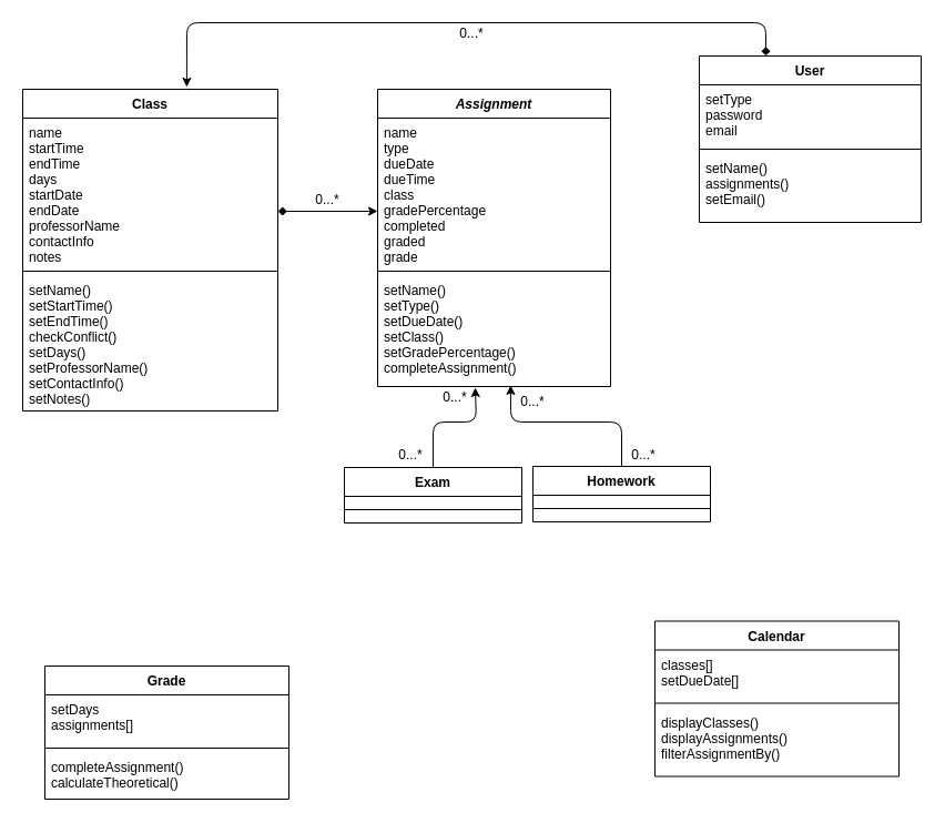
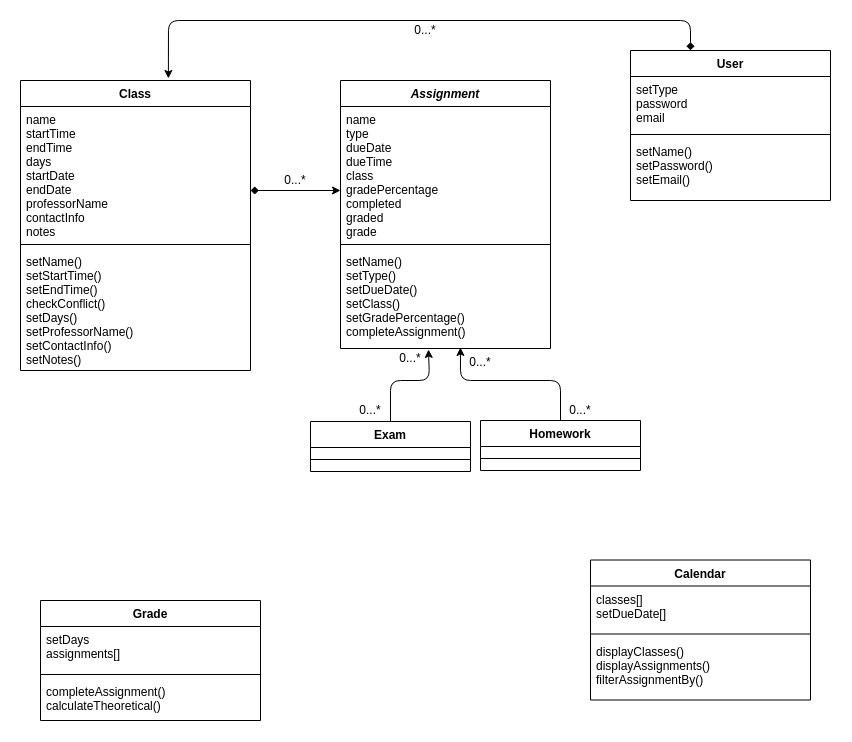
  <mxCell id="0" />
  <mxCell id="1" parent="0" />
  <mxCell id="2" value="Class&#10;" style="swimlane;fontStyle=1;align=center;verticalAlign=top;childLayout=stackLayout;horizontal=1;startSize=26;horizontalStack=0;resizeParent=1;resizeParentMax=0;resizeLast=0;collapsible=1;marginBottom=0;" parent="1" vertex="1"><mxGeometry x="20" y="80" width="230" height="290" as="geometry" /></mxCell>
  <mxCell id="3" value="name&#10;startTime&#10;endTime&#10;days&#10;startDate&#10;endDate&#10;professorName&#10;contactInfo&#10;notes&#10;&#10;&#10;" style="text;strokeColor=none;fillColor=none;align=left;verticalAlign=top;spacingLeft=4;spacingRight=4;overflow=hidden;rotatable=0;points=[[0,0.5],[1,0.5]];portConstraint=eastwest;" parent="2" vertex="1"><mxGeometry y="26" width="230" height="134" as="geometry" /></mxCell>
  <mxCell id="4" value="" style="line;strokeWidth=1;fillColor=none;align=left;verticalAlign=middle;spacingTop=-1;spacingLeft=3;spacingRight=3;rotatable=0;labelPosition=right;points=[];portConstraint=eastwest;" parent="2" vertex="1"><mxGeometry y="160" width="230" height="8" as="geometry" /></mxCell>
  <mxCell id="5" value="setName()&#10;setStartTime()&#10;setEndTime()&#10;checkConflict()&#10;setDays()&#10;setProfessorName()&#10;setContactInfo()&#10;setNotes()&#10;" style="text;strokeColor=none;fillColor=none;align=left;verticalAlign=top;spacingLeft=4;spacingRight=4;overflow=hidden;rotatable=0;points=[[0,0.5],[1,0.5]];portConstraint=eastwest;" parent="2" vertex="1"><mxGeometry y="168" width="230" height="122" as="geometry" /></mxCell>
  <mxCell id="6" value="Assignment" style="swimlane;fontStyle=3;align=center;verticalAlign=top;childLayout=stackLayout;horizontal=1;startSize=26;horizontalStack=0;resizeParent=1;resizeParentMax=0;resizeLast=0;collapsible=1;marginBottom=0;" parent="1" vertex="1"><mxGeometry x="340" y="80" width="210" height="268" as="geometry" /></mxCell>
  <mxCell id="7" value="name&#10;type&#10;dueDate&#10;dueTime&#10;class&#10;gradePercentage&#10;completed&#10;graded&#10;grade&#10;&#10;&#10;&#10;" style="text;strokeColor=none;fillColor=none;align=left;verticalAlign=top;spacingLeft=4;spacingRight=4;overflow=hidden;rotatable=0;points=[[0,0.5],[1,0.5]];portConstraint=eastwest;" parent="6" vertex="1"><mxGeometry y="26" width="210" height="134" as="geometry" /></mxCell>
  <mxCell id="8" value="" style="line;strokeWidth=1;fillColor=none;align=left;verticalAlign=middle;spacingTop=-1;spacingLeft=3;spacingRight=3;rotatable=0;labelPosition=right;points=[];portConstraint=eastwest;" parent="6" vertex="1"><mxGeometry y="160" width="210" height="8" as="geometry" /></mxCell>
  <mxCell id="9" value="setName()&#10;setType()&#10;setDueDate()&#10;setClass()&#10;setGradePercentage()&#10;completeAssignment()&#10;&#10;&#10;&#10;&#10;&#10;" style="text;strokeColor=none;fillColor=none;align=left;verticalAlign=top;spacingLeft=4;spacingRight=4;overflow=hidden;rotatable=0;points=[[0,0.5],[1,0.5]];portConstraint=eastwest;" parent="6" vertex="1"><mxGeometry y="168" width="210" height="100" as="geometry" /></mxCell>
  <mxCell id="10" value="User" style="swimlane;fontStyle=1;align=center;verticalAlign=top;childLayout=stackLayout;horizontal=1;startSize=26;horizontalStack=0;resizeParent=1;resizeParentMax=0;resizeLast=0;collapsible=1;marginBottom=0;" parent="1" vertex="1"><mxGeometry x="630" y="50" width="200" height="150" as="geometry" /></mxCell>
  <mxCell id="11" value="setType&#10;password&#10;email&#10;" style="text;strokeColor=none;fillColor=none;align=left;verticalAlign=top;spacingLeft=4;spacingRight=4;overflow=hidden;rotatable=0;points=[[0,0.5],[1,0.5]];portConstraint=eastwest;" parent="10" vertex="1"><mxGeometry y="26" width="200" height="54" as="geometry" /></mxCell>
  <mxCell id="12" value="" style="line;strokeWidth=1;fillColor=none;align=left;verticalAlign=middle;spacingTop=-1;spacingLeft=3;spacingRight=3;rotatable=0;labelPosition=right;points=[];portConstraint=eastwest;" parent="10" vertex="1"><mxGeometry y="80" width="200" height="8" as="geometry" /></mxCell>
- <mxCell id="13" value="setName()&#10;assignments()&#10;setEmail()&#10;" style="text;strokeColor=none;fillColor=none;align=left;verticalAlign=top;spacingLeft=4;spacingRight=4;overflow=hidden;rotatable=0;points=[[0,0.5],[1,0.5]];portConstraint=eastwest;" parent="10" vertex="1"><mxGeometry y="88" width="200" height="62" as="geometry" /></mxCell>
+ <mxCell id="13" value="setName()&#10;setPassword()&#10;setEmail()&#10;" style="text;strokeColor=none;fillColor=none;align=left;verticalAlign=top;spacingLeft=4;spacingRight=4;overflow=hidden;rotatable=0;points=[[0,0.5],[1,0.5]];portConstraint=eastwest;" parent="10" vertex="1"><mxGeometry y="88" width="200" height="62" as="geometry" /></mxCell>
  <mxCell id="14" value="Grade" style="swimlane;fontStyle=1;align=center;verticalAlign=top;childLayout=stackLayout;horizontal=1;startSize=26;horizontalStack=0;resizeParent=1;resizeParentMax=0;resizeLast=0;collapsible=1;marginBottom=0;" parent="1" vertex="1"><mxGeometry x="40" y="600" width="220" height="120" as="geometry" /></mxCell>
  <mxCell id="15" value="setDays&#10;assignments[]&#10;" style="text;strokeColor=none;fillColor=none;align=left;verticalAlign=top;spacingLeft=4;spacingRight=4;overflow=hidden;rotatable=0;points=[[0,0.5],[1,0.5]];portConstraint=eastwest;" parent="14" vertex="1"><mxGeometry y="26" width="220" height="44" as="geometry" /></mxCell>
  <mxCell id="16" value="" style="line;strokeWidth=1;fillColor=none;align=left;verticalAlign=middle;spacingTop=-1;spacingLeft=3;spacingRight=3;rotatable=0;labelPosition=right;points=[];portConstraint=eastwest;" parent="14" vertex="1"><mxGeometry y="70" width="220" height="8" as="geometry" /></mxCell>
  <mxCell id="17" value="completeAssignment()&#10;calculateTheoretical()&#10;" style="text;strokeColor=none;fillColor=none;align=left;verticalAlign=top;spacingLeft=4;spacingRight=4;overflow=hidden;rotatable=0;points=[[0,0.5],[1,0.5]];portConstraint=eastwest;" parent="14" vertex="1"><mxGeometry y="78" width="220" height="42" as="geometry" /></mxCell>
  <mxCell id="18" value="Calendar" style="swimlane;fontStyle=1;align=center;verticalAlign=top;childLayout=stackLayout;horizontal=1;startSize=26;horizontalStack=0;resizeParent=1;resizeParentMax=0;resizeLast=0;collapsible=1;marginBottom=0;" parent="1" vertex="1"><mxGeometry x="590" y="559.5" width="220" height="140" as="geometry" /></mxCell>
  <mxCell id="19" value="classes[]&#10;setDueDate[]&#10;" style="text;strokeColor=none;fillColor=none;align=left;verticalAlign=top;spacingLeft=4;spacingRight=4;overflow=hidden;rotatable=0;points=[[0,0.5],[1,0.5]];portConstraint=eastwest;" parent="18" vertex="1"><mxGeometry y="26" width="220" height="44" as="geometry" /></mxCell>
  <mxCell id="20" value="" style="line;strokeWidth=1;fillColor=none;align=left;verticalAlign=middle;spacingTop=-1;spacingLeft=3;spacingRight=3;rotatable=0;labelPosition=right;points=[];portConstraint=eastwest;" parent="18" vertex="1"><mxGeometry y="70" width="220" height="8" as="geometry" /></mxCell>
  <mxCell id="21" value="displayClasses()&#10;displayAssignments()&#10;filterAssignmentBy()&#10;" style="text;strokeColor=none;fillColor=none;align=left;verticalAlign=top;spacingLeft=4;spacingRight=4;overflow=hidden;rotatable=0;points=[[0,0.5],[1,0.5]];portConstraint=eastwest;" parent="18" vertex="1"><mxGeometry y="78" width="220" height="62" as="geometry" /></mxCell>
  <mxCell id="22" value="Exam" style="swimlane;fontStyle=1;align=center;verticalAlign=top;childLayout=stackLayout;horizontal=1;startSize=26;horizontalStack=0;resizeParent=1;resizeParentMax=0;resizeLast=0;collapsible=1;marginBottom=0;" vertex="1" parent="1"><mxGeometry x="310" y="421" width="160" height="50" as="geometry" /></mxCell>
  <mxCell id="23" value="" style="line;strokeWidth=1;fillColor=none;align=left;verticalAlign=middle;spacingTop=-1;spacingLeft=3;spacingRight=3;rotatable=0;labelPosition=right;points=[];portConstraint=eastwest;" vertex="1" parent="22"><mxGeometry y="26" width="160" height="24" as="geometry" /></mxCell>
  <mxCell id="24" value="Homework" style="swimlane;fontStyle=1;align=center;verticalAlign=top;childLayout=stackLayout;horizontal=1;startSize=26;horizontalStack=0;resizeParent=1;resizeParentMax=0;resizeLast=0;collapsible=1;marginBottom=0;" vertex="1" parent="1"><mxGeometry x="480" y="420" width="160" height="50" as="geometry" /></mxCell>
  <mxCell id="25" value="" style="line;strokeWidth=1;fillColor=none;align=left;verticalAlign=middle;spacingTop=-1;spacingLeft=3;spacingRight=3;rotatable=0;labelPosition=right;points=[];portConstraint=eastwest;" vertex="1" parent="24"><mxGeometry y="26" width="160" height="24" as="geometry" /></mxCell>
  <mxCell id="26" value="" style="endArrow=classic;html=1;entryX=0.571;entryY=0.99;entryDx=0;entryDy=0;entryPerimeter=0;exitX=0.5;exitY=0;exitDx=0;exitDy=0;" edge="1" parent="1" source="24" target="9"><mxGeometry width="50" height="50" relative="1" as="geometry"><mxPoint x="615" y="466" as="sourcePoint" /><mxPoint x="665" y="416" as="targetPoint" /><Array as="points"><mxPoint x="560" y="380" /><mxPoint x="460" y="380" /></Array></mxGeometry></mxCell>
  <mxCell id="27" value="" style="endArrow=classic;html=1;exitX=0.5;exitY=0;exitDx=0;exitDy=0;entryX=0.419;entryY=1.01;entryDx=0;entryDy=0;entryPerimeter=0;" edge="1" parent="1" source="22" target="9"><mxGeometry width="50" height="50" relative="1" as="geometry"><mxPoint x="370" y="466" as="sourcePoint" /><mxPoint x="420" y="416" as="targetPoint" /><Array as="points"><mxPoint x="390" y="380" /><mxPoint x="429" y="380" /></Array></mxGeometry></mxCell>
  <mxCell id="28" value="0...*" style="text;html=1;strokeColor=none;fillColor=none;align=center;verticalAlign=middle;whiteSpace=wrap;rounded=0;" vertex="1" parent="1"><mxGeometry x="460" y="352" width="40" height="20" as="geometry" /></mxCell>
  <mxCell id="29" value="0...*" style="text;html=1;strokeColor=none;fillColor=none;align=center;verticalAlign=middle;whiteSpace=wrap;rounded=0;" vertex="1" parent="1"><mxGeometry x="560" y="400" width="40" height="20" as="geometry" /></mxCell>
  <mxCell id="30" value="0...*" style="text;html=1;strokeColor=none;fillColor=none;align=center;verticalAlign=middle;whiteSpace=wrap;rounded=0;" vertex="1" parent="1"><mxGeometry x="350" y="400" width="40" height="20" as="geometry" /></mxCell>
  <mxCell id="31" value="0...*" style="text;html=1;strokeColor=none;fillColor=none;align=center;verticalAlign=middle;whiteSpace=wrap;rounded=0;" vertex="1" parent="1"><mxGeometry x="390" y="348" width="40" height="20" as="geometry" /></mxCell>
  <mxCell id="32" value="" style="endArrow=classic;html=1;endFill=1;startArrow=diamond;startFill=1;" edge="1" parent="1"><mxGeometry width="50" height="50" relative="1" as="geometry"><mxPoint x="250" y="190" as="sourcePoint" /><mxPoint x="340" y="190" as="targetPoint" /></mxGeometry></mxCell>
  <mxCell id="33" value="0...*" style="text;html=1;strokeColor=none;fillColor=none;align=center;verticalAlign=middle;whiteSpace=wrap;rounded=0;" vertex="1" parent="1"><mxGeometry x="275" y="170" width="40" height="20" as="geometry" /></mxCell>
  <mxCell id="34" value="" style="endArrow=classic;html=1;entryX=0.643;entryY=-0.007;entryDx=0;entryDy=0;entryPerimeter=0;startArrow=diamond;startFill=1;" edge="1" parent="1" target="2"><mxGeometry width="50" height="50" relative="1" as="geometry"><mxPoint x="690" y="50" as="sourcePoint" /><mxPoint x="180" y="20" as="targetPoint" /><Array as="points"><mxPoint x="690" y="20" /><mxPoint x="168" y="20" /></Array></mxGeometry></mxCell>
  <mxCell id="35" value="0...*" style="text;html=1;strokeColor=none;fillColor=none;align=center;verticalAlign=middle;whiteSpace=wrap;rounded=0;" vertex="1" parent="1"><mxGeometry x="405" y="20" width="40" height="20" as="geometry" /></mxCell>
